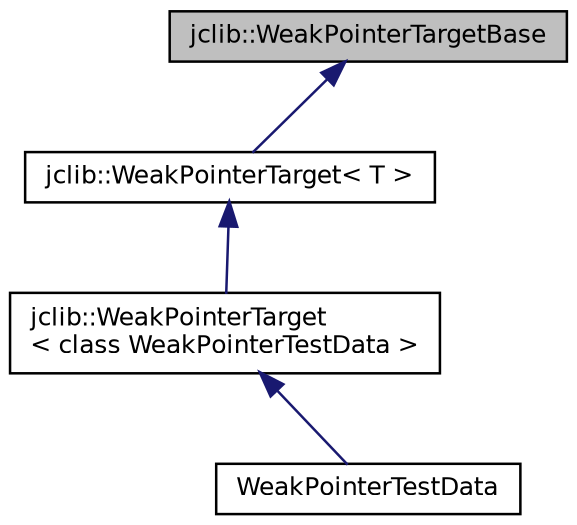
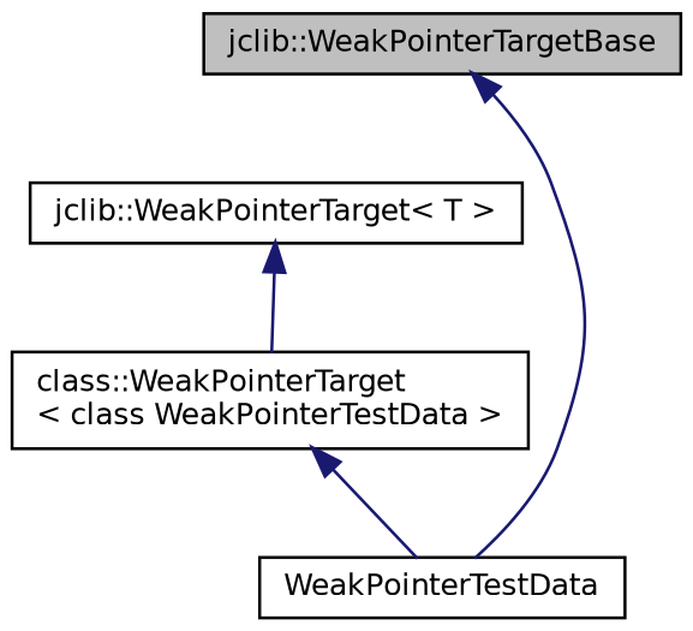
  digraph {
    rankdir=TB
    node [color=black fillcolor=white fontname=Helvetica fontsize=10 shape=record style=filled]
    edge [color=midnightblue dir=back fontname=Helvetica fontsize=10 labelfontname=Helvetica labelfontsize=10 style=solid]
    n1 [fillcolor=grey75 fontcolor=black height=0.2 label="jclib::WeakPointerTargetBase" width=0.4]
    n2 [height=0.2 label="jclib::WeakPointerTarget\< T \>" width=0.4]
-   n3 [height=0.2 label="jclib::WeakPointerTarget\l\< class WeakPointerTestData \>" width=0.4]
+   n3 [height=0.2 label="class::WeakPointerTarget\l\< class WeakPointerTestData \>" width=0.4]
    n4 [height=0.2 label=WeakPointerTestData width=0.4]
-   n1 -> n2
+   n1 -> n4
    n2 -> n3
    n3 -> n4
  }
